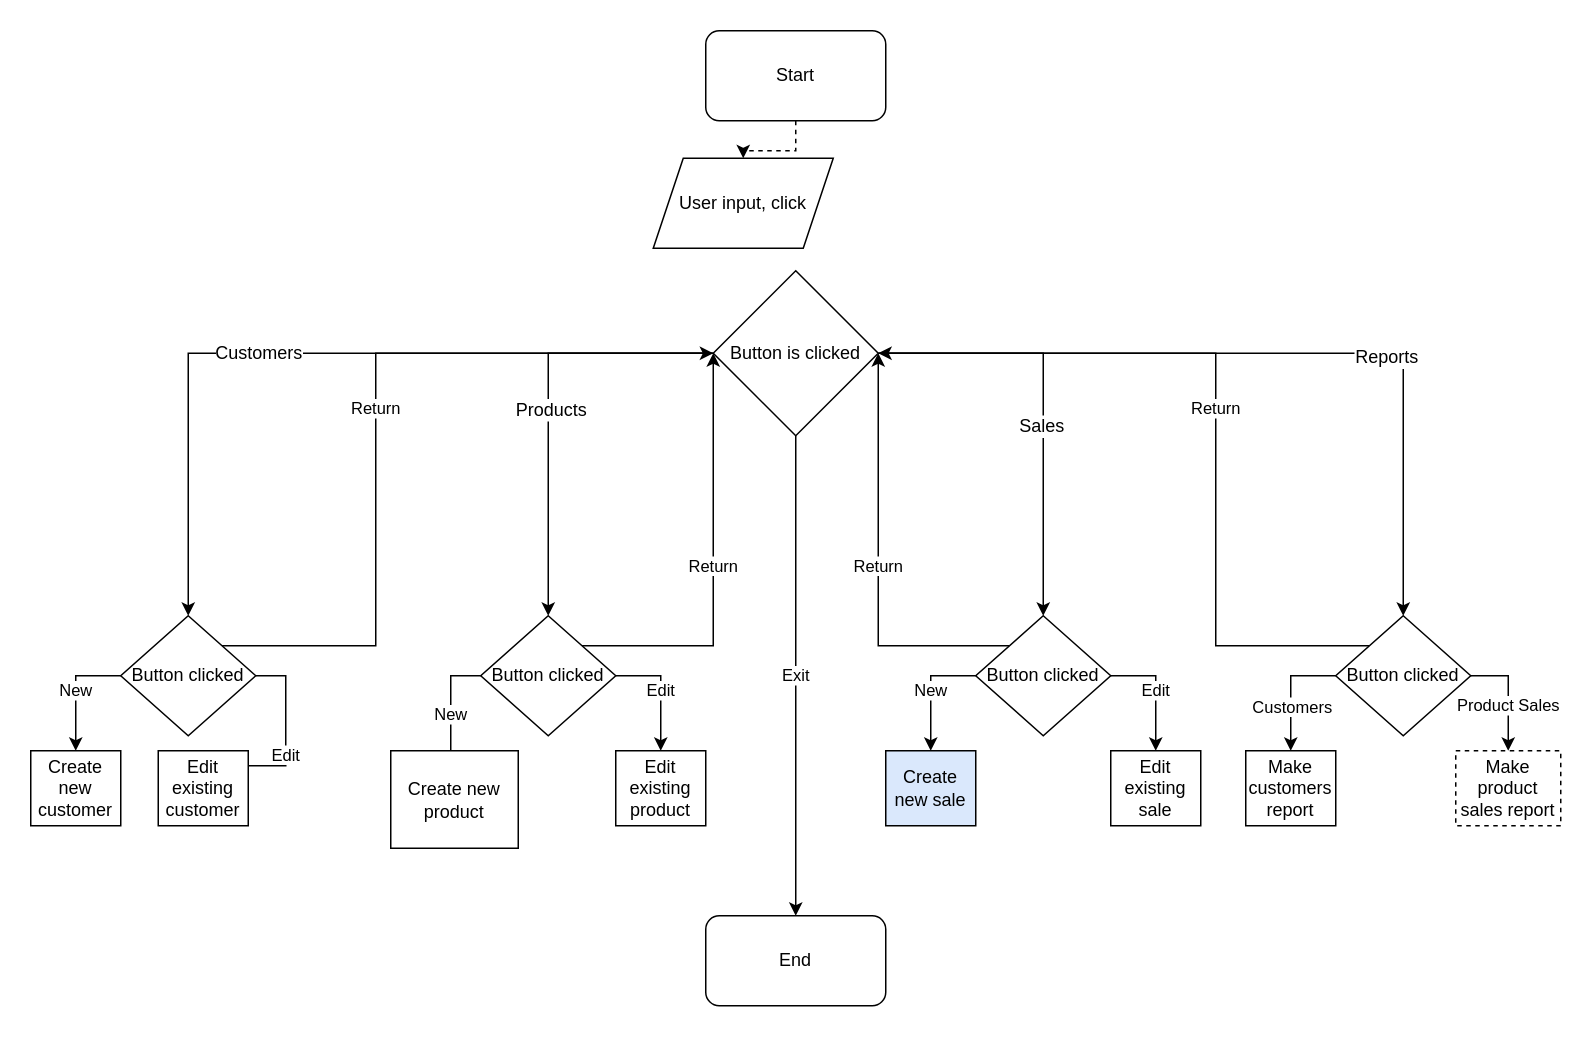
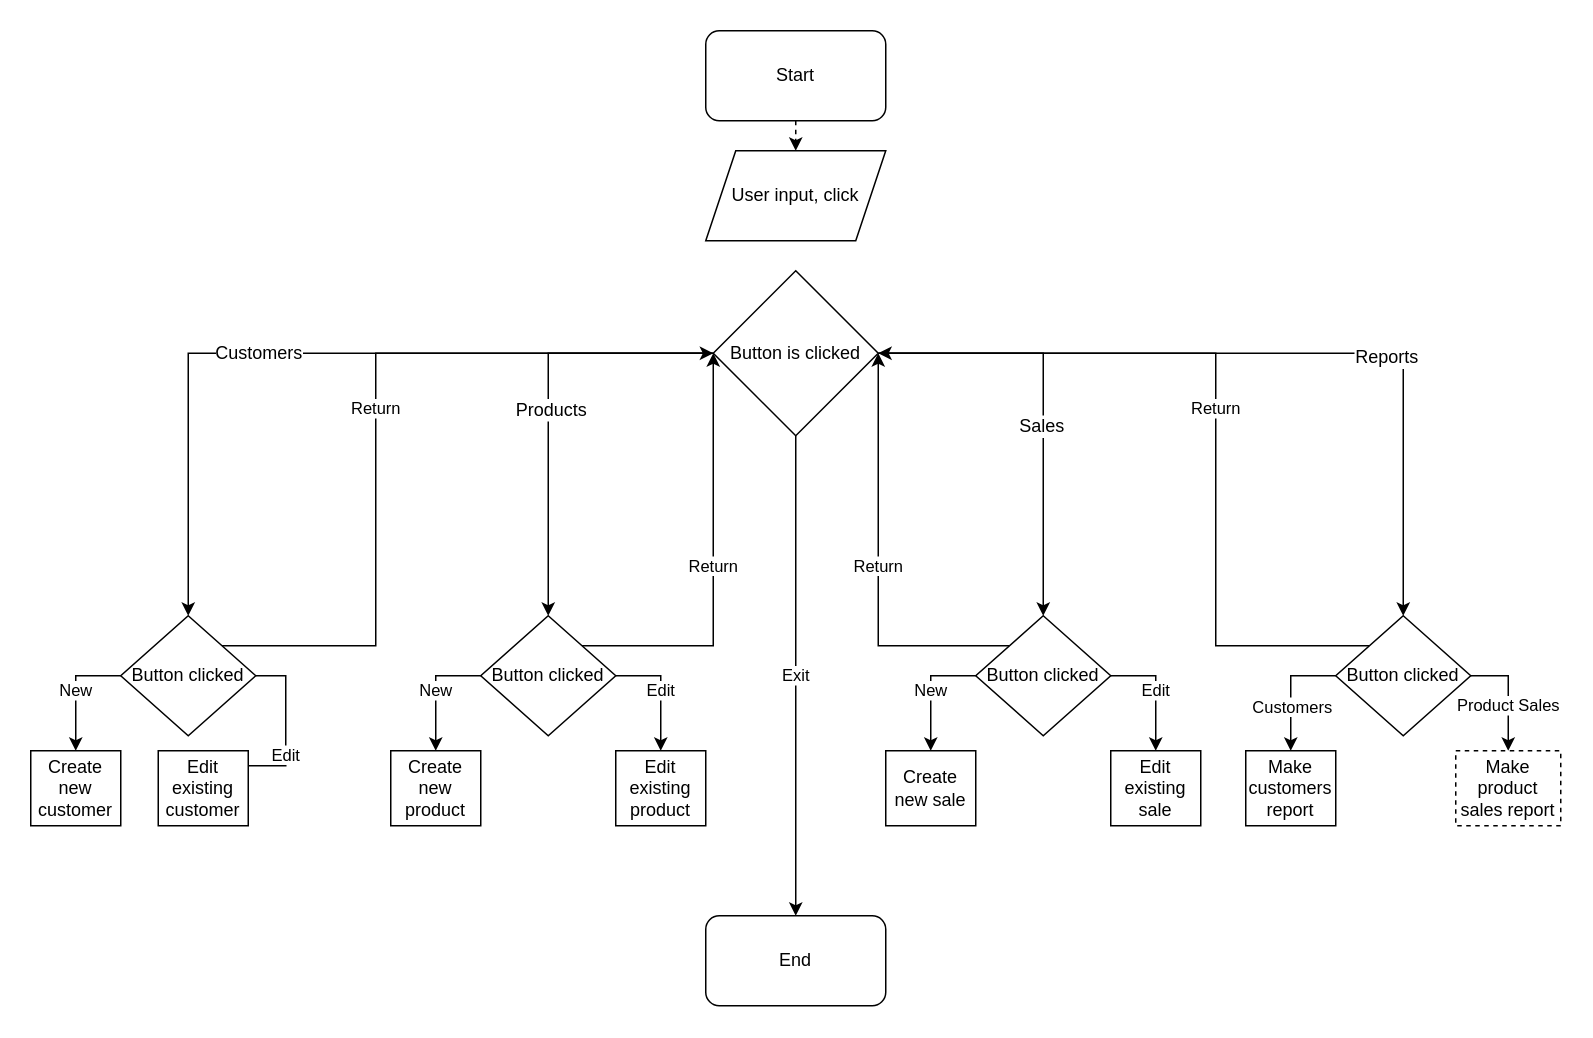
  <mxCell id="0" />
  <mxCell id="1" parent="0" />
  <mxCell id="2" style="edgeStyle=orthogonalEdgeStyle;rounded=0;orthogonalLoop=1;jettySize=auto;html=1;exitX=0.5;exitY=1;exitDx=0;exitDy=0;entryX=0.5;entryY=0;entryDx=0;entryDy=0;dashed=1;" parent="1" source="3" target="40" edge="1"><mxGeometry relative="1" as="geometry" /></mxCell>
  <mxCell id="3" value="Start" style="rounded=1;whiteSpace=wrap;html=1;" parent="1" vertex="1"><mxGeometry x="470" width="120" height="60" as="geometry" y="20" /></mxCell>
  <mxCell id="4" value="Exit" style="edgeStyle=orthogonalEdgeStyle;rounded=0;orthogonalLoop=1;jettySize=auto;html=1;exitX=0.5;exitY=1;exitDx=0;exitDy=0;entryX=0.5;entryY=0;entryDx=0;entryDy=0;" parent="1" source="39" target="5" edge="1"><mxGeometry relative="1" as="geometry"><Array as="points" /><mxPoint x="530" y="320" as="sourcePoint" /></mxGeometry></mxCell>
  <mxCell id="5" value="End" style="rounded=1;whiteSpace=wrap;html=1;" parent="1" vertex="1"><mxGeometry x="470" y="610" width="120" height="60" as="geometry" /></mxCell>
  <mxCell id="6" value="New" style="edgeStyle=orthogonalEdgeStyle;rounded=0;orthogonalLoop=1;jettySize=auto;html=1;exitX=0;exitY=0.5;exitDx=0;exitDy=0;entryX=0.5;entryY=0;entryDx=0;entryDy=0;" parent="1" source="9" target="23" edge="1"><mxGeometry relative="1" as="geometry" /></mxCell>
  <mxCell id="7" value="Edit" style="edgeStyle=orthogonalEdgeStyle;rounded=0;orthogonalLoop=1;jettySize=auto;html=1;exitX=1;exitY=0.5;exitDx=0;exitDy=0;entryX=0.5;entryY=0;entryDx=0;entryDy=0;" parent="1" source="9" target="24" edge="1"><mxGeometry relative="1" as="geometry" /></mxCell>
  <mxCell id="8" value="Return" style="edgeStyle=orthogonalEdgeStyle;rounded=0;orthogonalLoop=1;jettySize=auto;html=1;exitX=1;exitY=0;exitDx=0;exitDy=0;entryX=0;entryY=0.5;entryDx=0;entryDy=0;" parent="1" source="9" target="39" edge="1"><mxGeometry relative="1" as="geometry"><Array as="points"><mxPoint x="250" y="430" /><mxPoint x="250" y="235" /></Array></mxGeometry></mxCell>
  <mxCell id="9" value="Button clicked" style="rhombus;whiteSpace=wrap;html=1;" parent="1" vertex="1"><mxGeometry x="80" y="410" width="90" height="80" as="geometry" /></mxCell>
  <mxCell id="10" value="New" style="edgeStyle=orthogonalEdgeStyle;rounded=0;orthogonalLoop=1;jettySize=auto;html=1;exitX=0;exitY=0.5;exitDx=0;exitDy=0;entryX=0.5;entryY=0;entryDx=0;entryDy=0;" parent="1" source="13" target="29" edge="1"><mxGeometry relative="1" as="geometry" /></mxCell>
  <mxCell id="11" value="Edit" style="edgeStyle=orthogonalEdgeStyle;rounded=0;orthogonalLoop=1;jettySize=auto;html=1;exitX=1;exitY=0.5;exitDx=0;exitDy=0;entryX=0.5;entryY=0;entryDx=0;entryDy=0;" parent="1" source="13" target="30" edge="1"><mxGeometry relative="1" as="geometry" /></mxCell>
  <mxCell id="12" value="Return" style="edgeStyle=orthogonalEdgeStyle;rounded=0;orthogonalLoop=1;jettySize=auto;html=1;exitX=1;exitY=0;exitDx=0;exitDy=0;entryX=0;entryY=0.5;entryDx=0;entryDy=0;" parent="1" source="13" target="39" edge="1"><mxGeometry relative="1" as="geometry"><Array as="points"><mxPoint x="475" y="430" /></Array></mxGeometry></mxCell>
  <mxCell id="13" value="Button clicked" style="rhombus;whiteSpace=wrap;html=1;" parent="1" vertex="1"><mxGeometry x="320" y="410" width="90" height="80" as="geometry" /></mxCell>
  <mxCell id="14" value="New" style="edgeStyle=orthogonalEdgeStyle;rounded=0;orthogonalLoop=1;jettySize=auto;html=1;exitX=0;exitY=0.5;exitDx=0;exitDy=0;entryX=0.5;entryY=0;entryDx=0;entryDy=0;" parent="1" source="17" target="25" edge="1"><mxGeometry relative="1" as="geometry" /></mxCell>
  <mxCell id="15" value="Edit" style="edgeStyle=orthogonalEdgeStyle;rounded=0;orthogonalLoop=1;jettySize=auto;html=1;exitX=1;exitY=0.5;exitDx=0;exitDy=0;entryX=0.5;entryY=0;entryDx=0;entryDy=0;" parent="1" source="17" target="26" edge="1"><mxGeometry relative="1" as="geometry" /></mxCell>
  <mxCell id="16" value="Return" style="edgeStyle=orthogonalEdgeStyle;rounded=0;orthogonalLoop=1;jettySize=auto;html=1;exitX=0;exitY=0;exitDx=0;exitDy=0;entryX=1;entryY=0.5;entryDx=0;entryDy=0;" parent="1" source="17" target="39" edge="1"><mxGeometry relative="1" as="geometry"><Array as="points"><mxPoint x="585" y="430" /></Array></mxGeometry></mxCell>
  <mxCell id="17" value="Button clicked" style="rhombus;whiteSpace=wrap;html=1;" parent="1" vertex="1"><mxGeometry x="650" y="410" width="90" height="80" as="geometry" /></mxCell>
  <mxCell id="18" style="edgeStyle=orthogonalEdgeStyle;rounded=0;orthogonalLoop=1;jettySize=auto;html=1;exitX=0;exitY=0.5;exitDx=0;exitDy=0;entryX=0.5;entryY=0;entryDx=0;entryDy=0;" parent="1" source="22" target="27" edge="1"><mxGeometry relative="1" as="geometry" /></mxCell>
  <mxCell id="19" value="Customers" style="edgeLabel;html=1;align=center;verticalAlign=middle;resizable=0;points=[];" parent="18" vertex="1" connectable="0"><mxGeometry x="0.1" y="3" relative="1" as="geometry"><mxPoint x="-3" y="6" as="offset" /></mxGeometry></mxCell>
  <mxCell id="20" value="Product Sales" style="edgeStyle=orthogonalEdgeStyle;rounded=0;orthogonalLoop=1;jettySize=auto;html=1;exitX=1;exitY=0.5;exitDx=0;exitDy=0;entryX=0.5;entryY=0;entryDx=0;entryDy=0;" parent="1" source="22" target="28" edge="1"><mxGeometry x="0.2" relative="1" as="geometry"><Array as="points"><mxPoint x="1005" y="450" /></Array><mxPoint as="offset" /></mxGeometry></mxCell>
  <mxCell id="21" value="Return" style="edgeStyle=orthogonalEdgeStyle;rounded=0;orthogonalLoop=1;jettySize=auto;html=1;exitX=0;exitY=0;exitDx=0;exitDy=0;entryX=1;entryY=0.5;entryDx=0;entryDy=0;" parent="1" source="22" target="39" edge="1"><mxGeometry relative="1" as="geometry"><Array as="points"><mxPoint x="810" y="430" /><mxPoint x="810" y="235" /></Array></mxGeometry></mxCell>
  <mxCell id="22" value="&lt;span&gt;Button clicked&lt;/span&gt;" style="rhombus;whiteSpace=wrap;html=1;" parent="1" vertex="1"><mxGeometry x="890" y="410" width="90" height="80" as="geometry" /></mxCell>
  <mxCell id="23" value="Create new customer" style="rounded=0;whiteSpace=wrap;html=1;" parent="1" vertex="1"><mxGeometry x="20" y="500" width="60" height="50" as="geometry" /></mxCell>
  <mxCell id="24" value="Edit existing customer" style="rounded=0;whiteSpace=wrap;html=1;" parent="1" vertex="1"><mxGeometry x="105" y="500" width="60" height="50" as="geometry" /></mxCell>
- <mxCell id="25" value="&lt;span&gt;Create new sale&lt;/span&gt;" style="rounded=0;whiteSpace=wrap;html=1;fillColor=#dae8fc;" parent="1" vertex="1"><mxGeometry x="590" y="500" width="60" height="50" as="geometry" /></mxCell>
+ <mxCell id="25" value="&lt;span&gt;Create new sale&lt;/span&gt;" style="rounded=0;whiteSpace=wrap;html=1;" parent="1" vertex="1"><mxGeometry x="590" y="500" width="60" height="50" as="geometry" /></mxCell>
  <mxCell id="26" value="&lt;span&gt;Edit existing sale&lt;/span&gt;" style="rounded=0;whiteSpace=wrap;html=1;" parent="1" vertex="1"><mxGeometry x="740" y="500" width="60" height="50" as="geometry" /></mxCell>
  <mxCell id="27" value="Make customers report" style="rounded=0;whiteSpace=wrap;html=1;" parent="1" vertex="1"><mxGeometry x="830" y="500" width="60" height="50" as="geometry" /></mxCell>
  <mxCell id="28" value="Make product sales report" style="rounded=0;whiteSpace=wrap;html=1;dashed=1;" parent="1" vertex="1"><mxGeometry x="970" y="500" width="70" height="50" as="geometry" /></mxCell>
- <mxCell id="29" value="Create new product" style="rounded=0;whiteSpace=wrap;html=1;" parent="1" vertex="1"><mxGeometry x="260" y="500" width="85" height="65" as="geometry" /></mxCell>
+ <mxCell id="29" value="Create new product" style="rounded=0;whiteSpace=wrap;html=1;" parent="1" vertex="1"><mxGeometry x="260" y="500" width="60" height="50" as="geometry" /></mxCell>
  <mxCell id="30" value="Edit existing product" style="rounded=0;whiteSpace=wrap;html=1;" parent="1" vertex="1"><mxGeometry x="410" y="500" width="60" height="50" as="geometry" /></mxCell>
  <mxCell id="31" style="edgeStyle=orthogonalEdgeStyle;rounded=0;orthogonalLoop=1;jettySize=auto;html=1;exitX=0;exitY=0.5;exitDx=0;exitDy=0;entryX=0.5;entryY=0;entryDx=0;entryDy=0;" parent="1" source="39" target="9" edge="1"><mxGeometry relative="1" as="geometry" /></mxCell>
  <mxCell id="32" value="&lt;span style=&quot;font-size: 12px&quot;&gt;Customers&lt;/span&gt;" style="edgeLabel;html=1;align=center;verticalAlign=middle;resizable=0;points=[];" parent="31" vertex="1" connectable="0"><mxGeometry x="0.158" y="-1" relative="1" as="geometry"><mxPoint as="offset" /></mxGeometry></mxCell>
  <mxCell id="33" style="edgeStyle=orthogonalEdgeStyle;rounded=0;orthogonalLoop=1;jettySize=auto;html=1;exitX=0;exitY=0.5;exitDx=0;exitDy=0;" parent="1" source="39" target="13" edge="1"><mxGeometry relative="1" as="geometry" /></mxCell>
  <mxCell id="34" value="&lt;span style=&quot;font-size: 12px&quot;&gt;Products&lt;/span&gt;" style="edgeLabel;html=1;align=center;verticalAlign=middle;resizable=0;points=[];" parent="33" vertex="1" connectable="0"><mxGeometry x="0.033" y="1" relative="1" as="geometry"><mxPoint as="offset" /></mxGeometry></mxCell>
  <mxCell id="35" style="edgeStyle=orthogonalEdgeStyle;rounded=0;orthogonalLoop=1;jettySize=auto;html=1;exitX=1;exitY=0.5;exitDx=0;exitDy=0;entryX=0.5;entryY=0;entryDx=0;entryDy=0;" parent="1" source="39" target="17" edge="1"><mxGeometry relative="1" as="geometry" /></mxCell>
  <mxCell id="36" value="&lt;span style=&quot;font-size: 12px&quot;&gt;Sales&lt;/span&gt;" style="edgeLabel;html=1;align=center;verticalAlign=middle;resizable=0;points=[];" parent="35" vertex="1" connectable="0"><mxGeometry x="0.108" y="-2" relative="1" as="geometry"><mxPoint as="offset" /></mxGeometry></mxCell>
  <mxCell id="37" style="edgeStyle=orthogonalEdgeStyle;rounded=0;orthogonalLoop=1;jettySize=auto;html=1;exitX=1;exitY=0.5;exitDx=0;exitDy=0;entryX=0.5;entryY=0;entryDx=0;entryDy=0;" parent="1" source="39" target="22" edge="1"><mxGeometry relative="1" as="geometry" /></mxCell>
  <mxCell id="38" value="&lt;span style=&quot;font-size: 12px&quot;&gt;Reports&lt;/span&gt;" style="edgeLabel;html=1;align=center;verticalAlign=middle;resizable=0;points=[];" parent="37" vertex="1" connectable="0"><mxGeometry x="0.287" y="-2" relative="1" as="geometry"><mxPoint as="offset" /></mxGeometry></mxCell>
  <mxCell id="39" value="&lt;span&gt;Button is clicked&lt;/span&gt;" style="rhombus;whiteSpace=wrap;html=1;" parent="1" vertex="1"><mxGeometry x="475" y="180" width="110" height="110" as="geometry" /></mxCell>
- <mxCell id="40" value="User input, click" style="shape=parallelogram;perimeter=parallelogramPerimeter;whiteSpace=wrap;html=1;fixedSize=1;" parent="1" vertex="1"><mxGeometry x="435" y="105" width="120" height="60" as="geometry" /></mxCell>
+ <mxCell id="40" value="User input, click" style="shape=parallelogram;perimeter=parallelogramPerimeter;whiteSpace=wrap;html=1;fixedSize=1;" parent="1" vertex="1"><mxGeometry x="470" y="100" width="120" height="60" as="geometry" /></mxCell>
